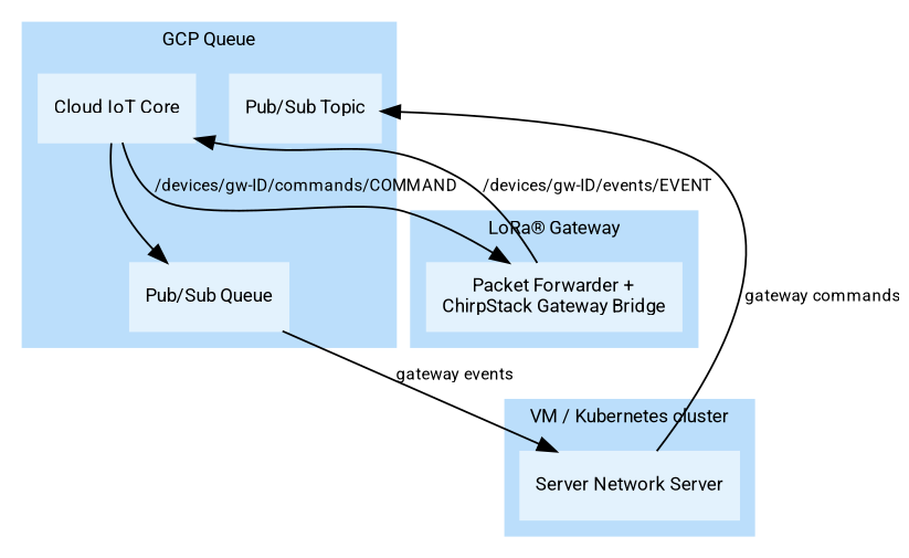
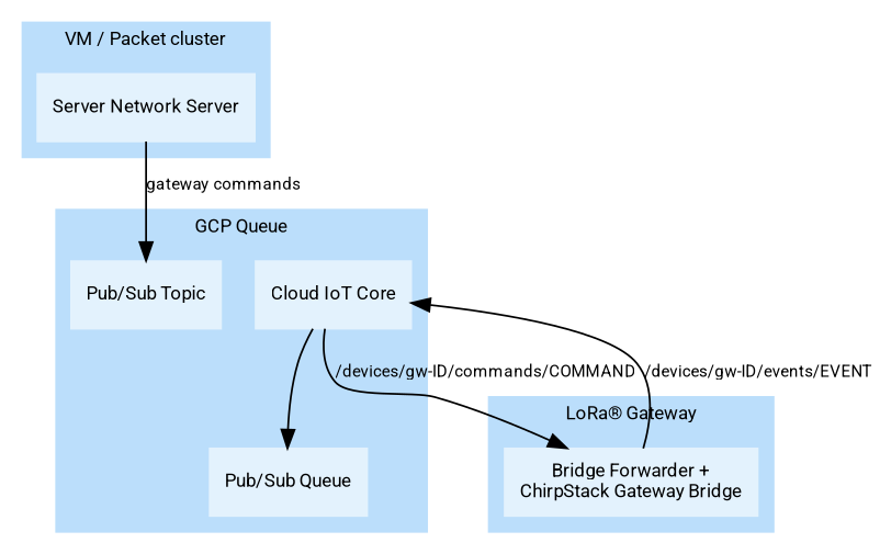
  digraph {
    color="#bbdefb"
    fontname=Roboto
    fontsize=10
    style=filled
    node [color="#e3f2fd" fontname=Roboto fontsize=10 shape=record style=filled]
    edge [fontname=Roboto fontsize=9]
    n1 [label="Cloud IoT Core"]
    n2 [label="Pub/Sub Topic"]
    n3 [label="Pub/Sub Queue"]
-   n4 [label="Packet Forwarder +\nChirpStack Gateway Bridge"]
+   n4 [label="Bridge Forwarder +\nChirpStack Gateway Bridge"]
    n5 [label="Server Network Server"]
    subgraph cluster_1 {
      label="GCP Queue"
      n1
      n2
      n3
    }
    subgraph cluster_2 {
      label="LoRa&reg; Gateway"
      n4
    }
    subgraph cluster_3 {
-     label="VM / Kubernetes cluster"
+     label="VM / Packet cluster"
      n5
    }
    n1 -> n3
    n1 -> n4 [label="/devices/gw-ID/commands/COMMAND"]
-   n3 -> n5 [label="gateway events"]
    n4 -> n1 [label="/devices/gw-ID/events/EVENT"]
    n5 -> n2 [label="gateway commands"]
  }
